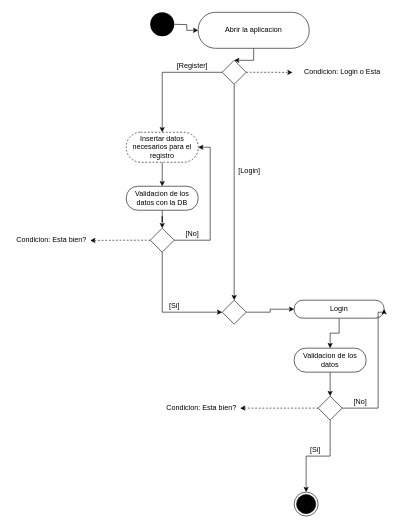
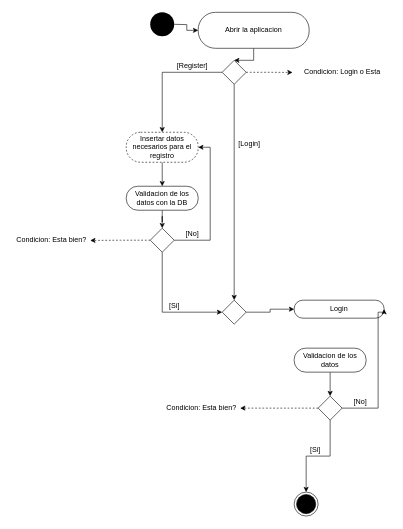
  <mxCell id="0" />
  <mxCell id="1" parent="0" />
  <mxCell id="2" value="" style="edgeStyle=orthogonalEdgeStyle;rounded=0;orthogonalLoop=1;jettySize=auto;html=1;" edge="1" parent="1" target="4"><mxGeometry relative="1" as="geometry"><mxPoint x="290" y="40" as="sourcePoint" /></mxGeometry></mxCell>
  <mxCell id="3" value="" style="edgeStyle=orthogonalEdgeStyle;rounded=0;orthogonalLoop=1;jettySize=auto;html=1;" edge="1" parent="1" source="4" target="8"><mxGeometry relative="1" as="geometry" /></mxCell>
  <mxCell id="4" value="Abrir la aplicacion" style="rounded=1;whiteSpace=wrap;html=1;arcSize=48;" vertex="1" parent="1"><mxGeometry x="330" y="20" width="185" height="60" as="geometry" /></mxCell>
  <mxCell id="5" style="edgeStyle=orthogonalEdgeStyle;rounded=0;orthogonalLoop=1;jettySize=auto;html=1;exitX=1;exitY=0.5;exitDx=0;exitDy=0;dashed=1;entryX=-0.017;entryY=0.512;entryDx=0;entryDy=0;entryPerimeter=0;" edge="1" parent="1" source="8" target="9"><mxGeometry relative="1" as="geometry"><mxPoint x="470" y="90" as="targetPoint" /></mxGeometry></mxCell>
  <mxCell id="6" style="edgeStyle=orthogonalEdgeStyle;rounded=0;orthogonalLoop=1;jettySize=auto;html=1;exitX=0;exitY=0.5;exitDx=0;exitDy=0;entryX=0.5;entryY=0;entryDx=0;entryDy=0;" edge="1" parent="1" source="8" target="12"><mxGeometry relative="1" as="geometry" /></mxCell>
  <mxCell id="7" style="edgeStyle=orthogonalEdgeStyle;rounded=0;orthogonalLoop=1;jettySize=auto;html=1;exitX=0.5;exitY=1;exitDx=0;exitDy=0;entryX=0.5;entryY=0;entryDx=0;entryDy=0;" edge="1" parent="1" source="8" target="17"><mxGeometry relative="1" as="geometry" /></mxCell>
  <mxCell id="8" value="" style="rhombus;whiteSpace=wrap;html=1;" vertex="1" parent="1"><mxGeometry x="370" y="100" width="40" height="40" as="geometry" /></mxCell>
  <mxCell id="9" value="&lt;div&gt;Condicion: Login o Esta&lt;/div&gt;" style="text;html=1;align=center;verticalAlign=middle;resizable=0;points=[];autosize=1;strokeColor=none;fillColor=none;" vertex="1" parent="1"><mxGeometry x="490" y="110" width="160" height="20" as="geometry" /></mxCell>
  <mxCell id="10" value="" style="ellipse;fillColor=#000000;strokeColor=none;" vertex="1" parent="1"><mxGeometry x="250" y="20" width="40" height="40" as="geometry" /></mxCell>
  <mxCell id="11" value="" style="edgeStyle=orthogonalEdgeStyle;rounded=0;orthogonalLoop=1;jettySize=auto;html=1;" edge="1" parent="1" source="12" target="15"><mxGeometry relative="1" as="geometry" /></mxCell>
  <mxCell id="12" value="Insertar datos necesarios para el registro" style="rounded=1;whiteSpace=wrap;html=1;arcSize=48;dashed=1;" vertex="1" parent="1"><mxGeometry x="210" y="220" width="120" height="50" as="geometry" /></mxCell>
  <mxCell id="13" value="[Register]" style="text;html=1;align=center;verticalAlign=middle;resizable=0;points=[];autosize=1;strokeColor=none;fillColor=none;" vertex="1" parent="1"><mxGeometry x="285" y="100" width="70" height="20" as="geometry" /></mxCell>
  <mxCell id="14" value="" style="edgeStyle=orthogonalEdgeStyle;rounded=0;orthogonalLoop=1;jettySize=auto;html=1;exitX=0.5;exitY=1;exitDx=0;exitDy=0;" edge="1" parent="1" source="15" target="27"><mxGeometry relative="1" as="geometry" /></mxCell>
  <mxCell id="15" value="Validacion de los datos con la DB" style="rounded=1;whiteSpace=wrap;html=1;arcSize=48;" vertex="1" parent="1"><mxGeometry x="210" y="310" width="120" height="40" as="geometry" /></mxCell>
  <mxCell id="16" style="edgeStyle=orthogonalEdgeStyle;rounded=0;orthogonalLoop=1;jettySize=auto;html=1;exitX=1;exitY=0.5;exitDx=0;exitDy=0;entryX=0;entryY=0.5;entryDx=0;entryDy=0;" edge="1" parent="1" source="17" target="20"><mxGeometry relative="1" as="geometry" /></mxCell>
  <mxCell id="17" value="" style="rhombus;whiteSpace=wrap;html=1;" vertex="1" parent="1"><mxGeometry x="370" y="500" width="40" height="40" as="geometry" /></mxCell>
- <mxCell id="18" value="[Login]" style="text;html=1;align=center;verticalAlign=middle;resizable=0;points=[];autosize=1;strokeColor=none;fillColor=none;" vertex="1" parent="1"><mxGeometry x="390" y="275" width="50" height="20" as="geometry" /></mxCell>
- <mxCell id="19" value="" style="edgeStyle=orthogonalEdgeStyle;rounded=0;orthogonalLoop=1;jettySize=auto;html=1;" edge="1" parent="1" source="20" target="22"><mxGeometry relative="1" as="geometry" /></mxCell>
+ <mxCell id="18" value="[Login]" style="text;html=1;align=center;verticalAlign=middle;resizable=0;points=[];autosize=1;strokeColor=none;fillColor=none;" vertex="1" parent="1"><mxGeometry x="390" y="230" width="50" height="20" as="geometry" /></mxCell>
  <mxCell id="20" value="Login" style="rounded=1;whiteSpace=wrap;html=1;arcSize=48;" vertex="1" parent="1"><mxGeometry x="490" y="500" width="150" height="30" as="geometry" /></mxCell>
  <mxCell id="21" value="" style="edgeStyle=orthogonalEdgeStyle;rounded=0;orthogonalLoop=1;jettySize=auto;html=1;" edge="1" parent="1" source="22" target="34"><mxGeometry relative="1" as="geometry" /></mxCell>
  <mxCell id="22" value="Validacion de los datos" style="rounded=1;whiteSpace=wrap;html=1;arcSize=48;" vertex="1" parent="1"><mxGeometry x="490" y="580" width="120" height="40" as="geometry" /></mxCell>
  <mxCell id="23" value="" style="ellipse;html=1;shape=endState;fillColor=#000000;strokeColor=#000000;" vertex="1" parent="1"><mxGeometry x="490" y="820" width="40" height="40" as="geometry" /></mxCell>
  <mxCell id="24" style="edgeStyle=orthogonalEdgeStyle;rounded=0;orthogonalLoop=1;jettySize=auto;html=1;exitX=0;exitY=0.5;exitDx=0;exitDy=0;entryX=1;entryY=0.519;entryDx=0;entryDy=0;entryPerimeter=0;dashed=1;" edge="1" parent="1" source="27" target="28"><mxGeometry relative="1" as="geometry" /></mxCell>
  <mxCell id="25" style="edgeStyle=orthogonalEdgeStyle;rounded=0;orthogonalLoop=1;jettySize=auto;html=1;exitX=1;exitY=0.5;exitDx=0;exitDy=0;entryX=1;entryY=0.5;entryDx=0;entryDy=0;" edge="1" parent="1" source="27" target="12"><mxGeometry relative="1" as="geometry"><Array as="points"><mxPoint x="350" y="400" /><mxPoint x="350" y="245" /></Array></mxGeometry></mxCell>
  <mxCell id="26" style="edgeStyle=orthogonalEdgeStyle;rounded=0;orthogonalLoop=1;jettySize=auto;html=1;exitX=0.5;exitY=1;exitDx=0;exitDy=0;entryX=0;entryY=0.5;entryDx=0;entryDy=0;" edge="1" parent="1" source="27" target="17"><mxGeometry relative="1" as="geometry" /></mxCell>
  <mxCell id="27" value="" style="rhombus;whiteSpace=wrap;html=1;" vertex="1" parent="1"><mxGeometry x="250" y="380" width="40" height="40" as="geometry" /></mxCell>
  <mxCell id="28" value="Condicion: Esta bien?" style="text;html=1;align=center;verticalAlign=middle;resizable=0;points=[];autosize=1;strokeColor=none;fillColor=none;" vertex="1" parent="1"><mxGeometry x="20" y="390" width="130" height="20" as="geometry" /></mxCell>
  <mxCell id="29" value="[No]" style="text;html=1;align=center;verticalAlign=middle;resizable=0;points=[];autosize=1;strokeColor=none;fillColor=none;" vertex="1" parent="1"><mxGeometry x="300" y="380" width="40" height="20" as="geometry" /></mxCell>
  <mxCell id="30" value="[Si]" style="text;html=1;align=center;verticalAlign=middle;resizable=0;points=[];autosize=1;strokeColor=none;fillColor=none;" vertex="1" parent="1"><mxGeometry x="275" y="500" width="30" height="20" as="geometry" /></mxCell>
  <mxCell id="31" style="edgeStyle=orthogonalEdgeStyle;rounded=0;orthogonalLoop=1;jettySize=auto;html=1;exitX=0;exitY=0.5;exitDx=0;exitDy=0;dashed=1;" edge="1" parent="1" source="34" target="35"><mxGeometry relative="1" as="geometry" /></mxCell>
  <mxCell id="32" style="edgeStyle=orthogonalEdgeStyle;rounded=0;orthogonalLoop=1;jettySize=auto;html=1;exitX=0.5;exitY=1;exitDx=0;exitDy=0;" edge="1" parent="1" source="34" target="23"><mxGeometry relative="1" as="geometry" /></mxCell>
  <mxCell id="33" style="edgeStyle=orthogonalEdgeStyle;rounded=0;orthogonalLoop=1;jettySize=auto;html=1;entryX=1;entryY=0.5;entryDx=0;entryDy=0;exitX=1;exitY=0.5;exitDx=0;exitDy=0;" edge="1" parent="1" source="34" target="20"><mxGeometry relative="1" as="geometry"><mxPoint x="580" y="680" as="sourcePoint" /><Array as="points"><mxPoint x="630" y="680" /><mxPoint x="630" y="520" /></Array></mxGeometry></mxCell>
  <mxCell id="34" value="" style="rhombus;whiteSpace=wrap;html=1;" vertex="1" parent="1"><mxGeometry x="530" y="660" width="40" height="40" as="geometry" /></mxCell>
  <mxCell id="35" value="Condicion: Esta bien?" style="text;html=1;align=center;verticalAlign=middle;resizable=0;points=[];autosize=1;strokeColor=none;fillColor=none;" vertex="1" parent="1"><mxGeometry x="270" y="670" width="130" height="20" as="geometry" /></mxCell>
  <mxCell id="36" value="[No]" style="text;html=1;align=center;verticalAlign=middle;resizable=0;points=[];autosize=1;strokeColor=none;fillColor=none;" vertex="1" parent="1"><mxGeometry x="580" y="660" width="40" height="20" as="geometry" /></mxCell>
  <mxCell id="37" value="[Si]" style="text;html=1;align=center;verticalAlign=middle;resizable=0;points=[];autosize=1;strokeColor=none;fillColor=none;" vertex="1" parent="1"><mxGeometry x="510" y="740" width="30" height="20" as="geometry" /></mxCell>
